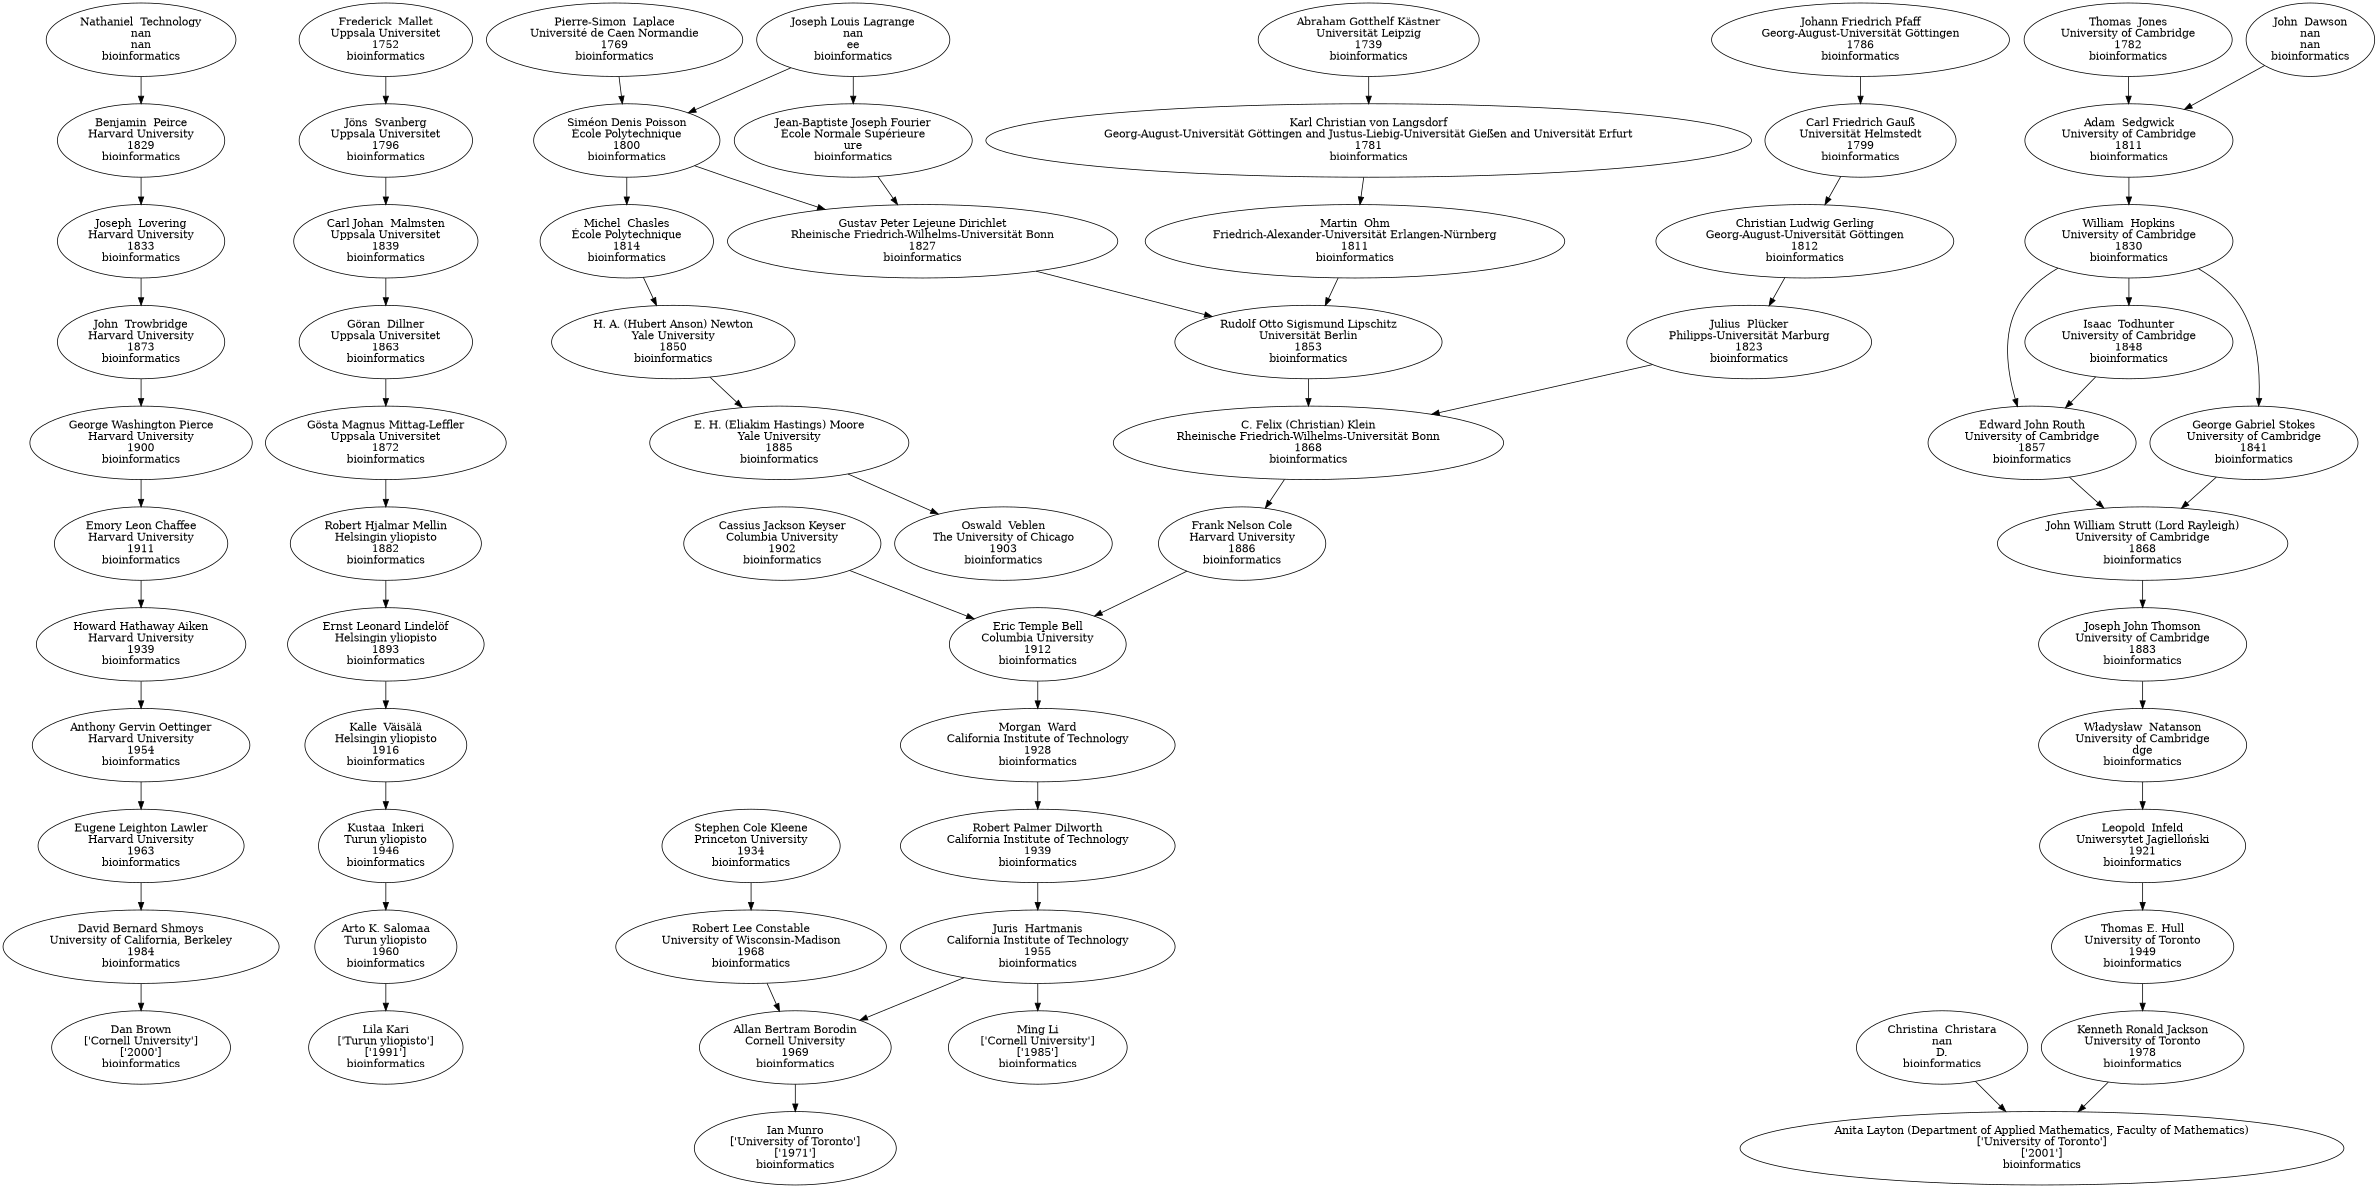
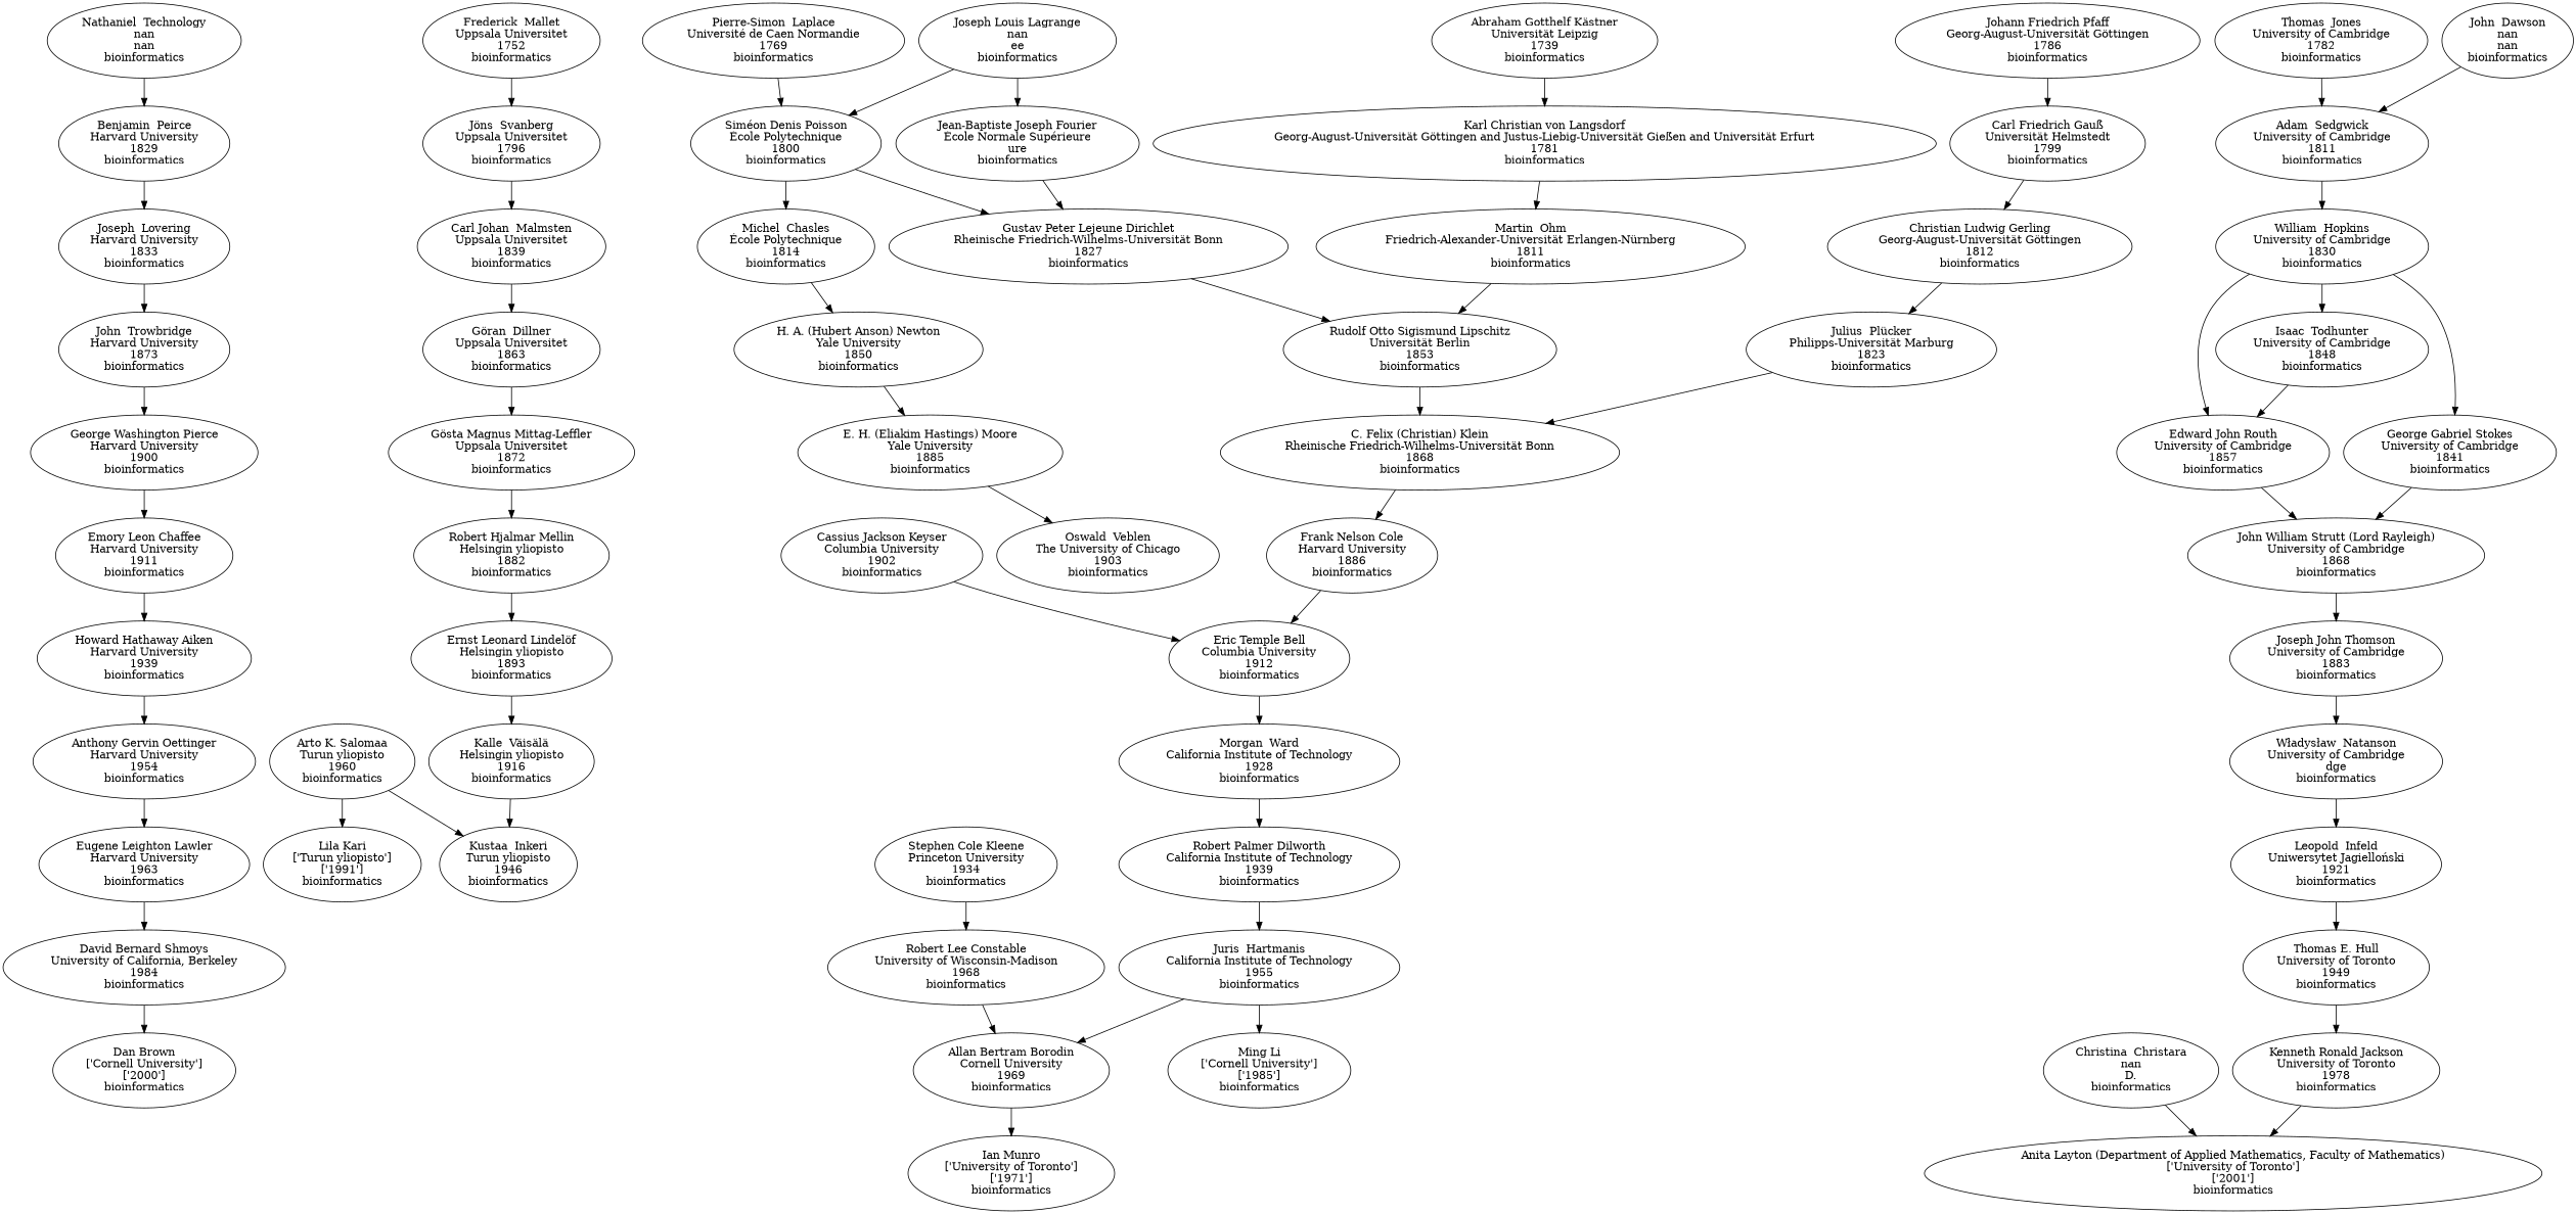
  digraph {
    node [fillcolor=blue]
    n1 [label="​Dan Brown\n['Cornell University']\n['2000']\nbioinformatics"]
    n2 [label="Lila Kari\n['Turun yliopisto']\n['1991']\nbioinformatics"]
    n3 [label="Ming Li\n['Cornell University']\n['1985']\nbioinformatics"]
    n4 [label="Ian Munro\n['University of Toronto']\n['1971']\nbioinformatics"]
    n5 [label="Anita Layton (Department of Applied Mathematics, Faculty of Mathematics)\n['University of Toronto']\n['2001']\nbioinformatics"]
    n6 [label="David Bernard Shmoys\nUniversity of California, Berkeley\n1984\nbioinformatics"]
    n7 [label="Arto K. Salomaa\nTurun yliopisto\n1960\nbioinformatics"]
    n8 [label="Juris  Hartmanis\nCalifornia Institute of Technology\n1955\nbioinformatics"]
    n9 [label="Allan Bertram Borodin\nCornell University\n1969\nbioinformatics"]
    n10 [label="Christina  Christara\nnan\nD.\nbioinformatics"]
    n11 [label="Kenneth Ronald Jackson\nUniversity of Toronto\n1978\nbioinformatics"]
    n12 [label="Eugene Leighton Lawler\nHarvard University\n1963\nbioinformatics"]
    n13 [label="Kustaa  Inkeri\nTurun yliopisto\n1946\nbioinformatics"]
    n14 [label="Robert Palmer Dilworth\nCalifornia Institute of Technology\n1939\nbioinformatics"]
    n15 [label="Robert Lee Constable\nUniversity of Wisconsin-Madison\n1968\nbioinformatics"]
    n16 [label="Thomas E. Hull\nUniversity of Toronto\n1949\nbioinformatics"]
    n17 [label="Anthony Gervin Oettinger\nHarvard University\n1954\nbioinformatics"]
    n18 [label="Kalle  Väisälä\nHelsingin yliopisto\n1916\nbioinformatics"]
    n19 [label="Morgan  Ward\nCalifornia Institute of Technology\n1928\nbioinformatics"]
    n20 [label="Stephen Cole Kleene\nPrinceton University\n1934\nbioinformatics"]
    n21 [label="Leopold  Infeld\nUniwersytet Jagielloński\n1921\nbioinformatics"]
    n22 [label="Howard Hathaway Aiken\nHarvard University\n1939\nbioinformatics"]
    n23 [label="Ernst Leonard Lindelöf\nHelsingin yliopisto\n1893\nbioinformatics"]
    n24 [label="Eric Temple Bell\nColumbia University\n1912\nbioinformatics"]
    n25 [label="Władysław  Natanson\nUniversity of Cambridge\ndge\nbioinformatics"]
    n26 [label="Emory Leon Chaffee\nHarvard University\n1911\nbioinformatics"]
    n27 [label="Robert Hjalmar Mellin\nHelsingin yliopisto\n1882\nbioinformatics"]
    n28 [label="Frank Nelson Cole\nHarvard University\n1886\nbioinformatics"]
    n29 [label="Cassius Jackson Keyser\nColumbia University\n1902\nbioinformatics"]
    n30 [label="Oswald  Veblen\nThe University of Chicago\n1903\nbioinformatics"]
    n31 [label="Joseph John Thomson\nUniversity of Cambridge\n1883\nbioinformatics"]
    n32 [label="George Washington Pierce\nHarvard University\n1900\nbioinformatics"]
    n33 [label="Gösta Magnus Mittag-Leffler\nUppsala Universitet\n1872\nbioinformatics"]
    n34 [label="C. Felix (Christian) Klein\nRheinische Friedrich-Wilhelms-Universität Bonn\n1868\nbioinformatics"]
    n35 [label="E. H. (Eliakim Hastings) Moore\nYale University\n1885\nbioinformatics"]
    n36 [label="John William Strutt (Lord Rayleigh)\nUniversity of Cambridge\n1868\nbioinformatics"]
    n37 [label="John  Trowbridge\nHarvard University\n1873\nbioinformatics"]
    n38 [label="Göran  Dillner\nUppsala Universitet\n1863\nbioinformatics"]
    n39 [label="Julius  Plücker\nPhilipps-Universität Marburg\n1823\nbioinformatics"]
    n40 [label="Rudolf Otto Sigismund Lipschitz\nUniversität Berlin\n1853\nbioinformatics"]
    n41 [label="H. A. (Hubert Anson) Newton\nYale University\n1850\nbioinformatics"]
    n42 [label="Edward John Routh\nUniversity of Cambridge\n1857\nbioinformatics"]
    n43 [label="George Gabriel Stokes\nUniversity of Cambridge\n1841\nbioinformatics"]
    n44 [label="Joseph  Lovering\nHarvard University\n1833\nbioinformatics"]
    n45 [label="Carl Johan  Malmsten\nUppsala Universitet\n1839\nbioinformatics"]
    n46 [label="Christian Ludwig Gerling\nGeorg-August-Universität Göttingen\n1812\nbioinformatics"]
    n47 [label="Martin  Ohm\nFriedrich-Alexander-Universität Erlangen-Nürnberg\n1811\nbioinformatics"]
    n48 [label="Gustav Peter Lejeune Dirichlet\nRheinische Friedrich-Wilhelms-Universität Bonn\n1827\nbioinformatics"]
    n49 [label="Michel  Chasles\nÉcole Polytechnique\n1814\nbioinformatics"]
    n50 [label="Isaac  Todhunter\nUniversity of Cambridge\n1848\nbioinformatics"]
    n51 [label="William  Hopkins\nUniversity of Cambridge\n1830\nbioinformatics"]
    n52 [label="Benjamin  Peirce\nHarvard University\n1829\nbioinformatics"]
    n53 [label="Jöns  Svanberg\nUppsala Universitet\n1796\nbioinformatics"]
    n54 [label="Carl Friedrich Gauß\nUniversität Helmstedt\n1799\nbioinformatics"]
    n55 [label="Karl Christian von Langsdorf\nGeorg-August-Universität Göttingen and Justus-Liebig-Universität Gießen and Universität Erfurt\n1781\nbioinformatics"]
    n56 [label="Siméon Denis Poisson\nÉcole Polytechnique\n1800\nbioinformatics"]
    n57 [label="Jean-Baptiste Joseph Fourier\nÉcole Normale Supérieure\nure\nbioinformatics"]
    n58 [label="Adam  Sedgwick\nUniversity of Cambridge\n1811\nbioinformatics"]
    n59 [label="Nathaniel  Technology\nnan\nnan\nbioinformatics"]
    n60 [label="Frederick  Mallet\nUppsala Universitet\n1752\nbioinformatics"]
    n61 [label="Johann Friedrich Pfaff\nGeorg-August-Universität Göttingen\n1786\nbioinformatics"]
    n62 [label="Abraham Gotthelf Kästner\nUniversität Leipzig\n1739\nbioinformatics"]
    n63 [label="Pierre-Simon  Laplace\nUniversité de Caen Normandie\n1769\nbioinformatics"]
    n64 [label="Joseph Louis Lagrange\nnan\nee\nbioinformatics"]
    n65 [label="Thomas  Jones\nUniversity of Cambridge\n1782\nbioinformatics"]
    n66 [label="John  Dawson\nnan\nnan\nbioinformatics"]
    n6 -> n1
    n7 -> n2
    n8 -> n3
    n8 -> n9
    n9 -> n4
    n10 -> n5
    n11 -> n5
    n12 -> n6
-   n13 -> n7
+   n7 -> n13
    n14 -> n8
    n15 -> n9
    n16 -> n11
    n17 -> n12
    n18 -> n13
    n19 -> n14
    n20 -> n15
    n21 -> n16
    n22 -> n17
    n23 -> n18
    n24 -> n19
    n25 -> n21
    n26 -> n22
    n27 -> n23
    n28 -> n24
    n29 -> n24
    n31 -> n25
    n32 -> n26
    n33 -> n27
    n34 -> n28
    n35 -> n30
    n36 -> n31
    n37 -> n32
    n38 -> n33
    n39 -> n34
    n40 -> n34
    n41 -> n35
    n42 -> n36
    n43 -> n36
    n44 -> n37
    n45 -> n38
    n46 -> n39
    n47 -> n40
    n48 -> n40
    n49 -> n41
    n50 -> n42
    n51 -> n42
    n51 -> n43
    n51 -> n50
    n52 -> n44
    n53 -> n45
    n54 -> n46
    n55 -> n47
    n56 -> n48
    n56 -> n49
    n57 -> n48
    n58 -> n51
    n59 -> n52
    n60 -> n53
    n61 -> n54
    n62 -> n55
    n63 -> n56
    n64 -> n56
    n64 -> n57
    n65 -> n58
    n66 -> n58
  }
